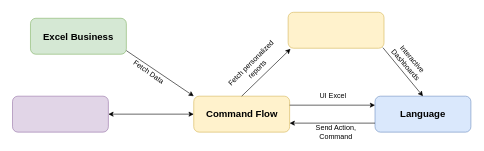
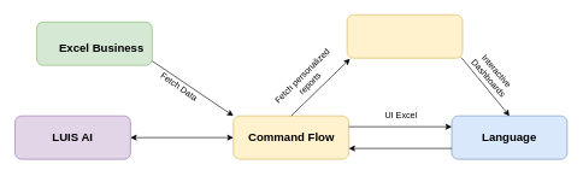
  <mxCell id="0" />
  <mxCell id="1" parent="0" />
  <mxCell id="2" value="" style="rounded=1;whiteSpace=wrap;html=1;fillColor=#fff2cc;strokeColor=#d6b656;" vertex="1" parent="1"><mxGeometry x="322.5" y="160" width="160" height="60" as="geometry" /></mxCell>
  <mxCell id="3" value="" style="rounded=1;whiteSpace=wrap;html=1;fillColor=#dae8fc;strokeColor=#6c8ebf;" vertex="1" parent="1"><mxGeometry x="625" y="160" width="160" height="60" as="geometry" /></mxCell>
  <mxCell id="4" value="" style="rounded=1;whiteSpace=wrap;html=1;fillColor=#e1d5e7;strokeColor=#9673a6;" vertex="1" parent="1"><mxGeometry x="20" y="160" width="160" height="60" as="geometry" /></mxCell>
  <mxCell id="5" value="" style="rounded=1;whiteSpace=wrap;html=1;fillColor=#d5e8d4;strokeColor=#82b366;" vertex="1" parent="1"><mxGeometry x="50" y="30" width="160" height="60" as="geometry" /></mxCell>
  <mxCell id="6" value="" style="rounded=1;whiteSpace=wrap;html=1;fillColor=#fff2cc;strokeColor=#d6b656;" vertex="1" parent="1"><mxGeometry x="480" y="20" width="160" height="60" as="geometry" /></mxCell>
  <mxCell id="7" value="" style="endArrow=classic;html=1;exitX=1;exitY=0.9;exitDx=0;exitDy=0;entryX=0;entryY=0;entryDx=0;entryDy=0;entryPerimeter=0;exitPerimeter=0;" edge="1" parent="1" source="5" target="2"><mxGeometry width="50" height="50" relative="1" as="geometry"><mxPoint x="225" y="110" as="sourcePoint" /><mxPoint x="275" y="60" as="targetPoint" /></mxGeometry></mxCell>
  <mxCell id="8" value="&lt;b&gt;&lt;font style=&quot;font-size: 16px&quot;&gt;Command Flow&lt;/font&gt;&lt;/b&gt;" style="text;html=1;strokeColor=none;fillColor=none;align=center;verticalAlign=middle;whiteSpace=wrap;rounded=0;" vertex="1" parent="1"><mxGeometry x="337.5" y="170" width="130" height="40" as="geometry" /></mxCell>
  <mxCell id="9" value="&lt;span style=&quot;font-size: 16px&quot;&gt;&lt;b&gt;Language&lt;/b&gt;&lt;/span&gt;" style="text;html=1;strokeColor=none;fillColor=none;align=center;verticalAlign=middle;whiteSpace=wrap;rounded=0;" vertex="1" parent="1"><mxGeometry x="640" y="170" width="130" height="40" as="geometry" /></mxCell>
- <mxCell id="10" value="&lt;b&gt;&lt;font style=&quot;font-size: 16px&quot;&gt;Excel Business&lt;/font&gt;&lt;/b&gt;" style="text;html=1;strokeColor=none;fillColor=none;align=center;verticalAlign=middle;whiteSpace=wrap;rounded=0;" vertex="1" parent="1"><mxGeometry x="65" y="40" width="130" height="40" as="geometry" /></mxCell>
+ <mxCell id="10" value="&lt;b&gt;&lt;font style=&quot;font-size: 16px&quot;&gt;Excel Business&lt;/font&gt;&lt;/b&gt;" style="text;html=1;strokeColor=none;fillColor=none;align=center;verticalAlign=middle;whiteSpace=wrap;rounded=0;" vertex="1" parent="1"><mxGeometry x="75" y="45" width="130" height="40" as="geometry" /></mxCell>
+ <mxCell id="11" value="&lt;b&gt;&lt;font style=&quot;font-size: 16px&quot;&gt;LUIS AI&lt;/font&gt;&lt;/b&gt;" style="text;html=1;strokeColor=none;fillColor=none;align=center;verticalAlign=middle;whiteSpace=wrap;rounded=0;" vertex="1" parent="1"><mxGeometry x="35" y="170" width="130" height="40" as="geometry" /></mxCell>
  <mxCell id="12" value="" style="endArrow=classic;startArrow=classic;html=1;entryX=0;entryY=0.5;entryDx=0;entryDy=0;exitX=1;exitY=0.5;exitDx=0;exitDy=0;" edge="1" parent="1" source="4" target="2"><mxGeometry width="50" height="50" relative="1" as="geometry"><mxPoint x="215" y="220" as="sourcePoint" /><mxPoint x="265" y="170" as="targetPoint" /></mxGeometry></mxCell>
  <mxCell id="13" value="" style="endArrow=classic;html=1;entryX=0.025;entryY=1.017;entryDx=0;entryDy=0;exitX=0.5;exitY=0;exitDx=0;exitDy=0;entryPerimeter=0;" edge="1" parent="1" source="2" target="6"><mxGeometry width="50" height="50" relative="1" as="geometry"><mxPoint x="415" y="160" as="sourcePoint" /><mxPoint x="465" y="110" as="targetPoint" /></mxGeometry></mxCell>
  <mxCell id="14" value="" style="endArrow=classic;html=1;entryX=0.5;entryY=0;entryDx=0;entryDy=0;exitX=0.988;exitY=0.983;exitDx=0;exitDy=0;exitPerimeter=0;" edge="1" parent="1" source="6" target="3"><mxGeometry width="50" height="50" relative="1" as="geometry"><mxPoint x="490" y="171" as="sourcePoint" /><mxPoint x="546" y="93" as="targetPoint" /></mxGeometry></mxCell>
  <mxCell id="15" value="Fetch Data" style="text;html=1;strokeColor=none;fillColor=none;align=center;verticalAlign=middle;whiteSpace=wrap;rounded=0;rotation=35;" vertex="1" parent="1"><mxGeometry x="210" y="110" width="75" height="20" as="geometry" /></mxCell>
  <mxCell id="16" value="Interactive Dashboards" style="text;html=1;strokeColor=none;fillColor=none;align=center;verticalAlign=middle;whiteSpace=wrap;rounded=0;rotation=49;" vertex="1" parent="1"><mxGeometry x="625" y="85" width="115" height="35" as="geometry" /></mxCell>
  <mxCell id="17" value="" style="endArrow=classic;html=1;entryX=0;entryY=0.25;entryDx=0;entryDy=0;exitX=1;exitY=0.25;exitDx=0;exitDy=0;" edge="1" parent="1" source="2" target="3"><mxGeometry width="50" height="50" relative="1" as="geometry"><mxPoint x="482.5" y="210" as="sourcePoint" /><mxPoint x="532.5" y="160" as="targetPoint" /></mxGeometry></mxCell>
  <mxCell id="18" value="" style="endArrow=classic;html=1;entryX=1;entryY=0.75;entryDx=0;entryDy=0;exitX=0;exitY=0.75;exitDx=0;exitDy=0;" edge="1" parent="1" source="3" target="2"><mxGeometry width="50" height="50" relative="1" as="geometry"><mxPoint x="493" y="185" as="sourcePoint" /><mxPoint x="635" y="185" as="targetPoint" /></mxGeometry></mxCell>
  <mxCell id="19" value="UI Excel" style="text;html=1;strokeColor=none;fillColor=none;align=center;verticalAlign=middle;whiteSpace=wrap;rounded=0;" vertex="1" parent="1"><mxGeometry x="505" y="150" width="100" height="20" as="geometry" /></mxCell>
- <mxCell id="20" value="Send Action, Command" style="text;html=1;strokeColor=none;fillColor=none;align=center;verticalAlign=middle;whiteSpace=wrap;rounded=0;" vertex="1" parent="1"><mxGeometry x="505" y="210" width="110" height="20" as="geometry" /></mxCell>
  <mxCell id="21" value="Fetch personalized reports" style="text;html=1;strokeColor=none;fillColor=none;align=center;verticalAlign=middle;whiteSpace=wrap;rounded=0;rotation=-45;" vertex="1" parent="1"><mxGeometry x="355" y="92" width="136" height="35" as="geometry" /></mxCell>
